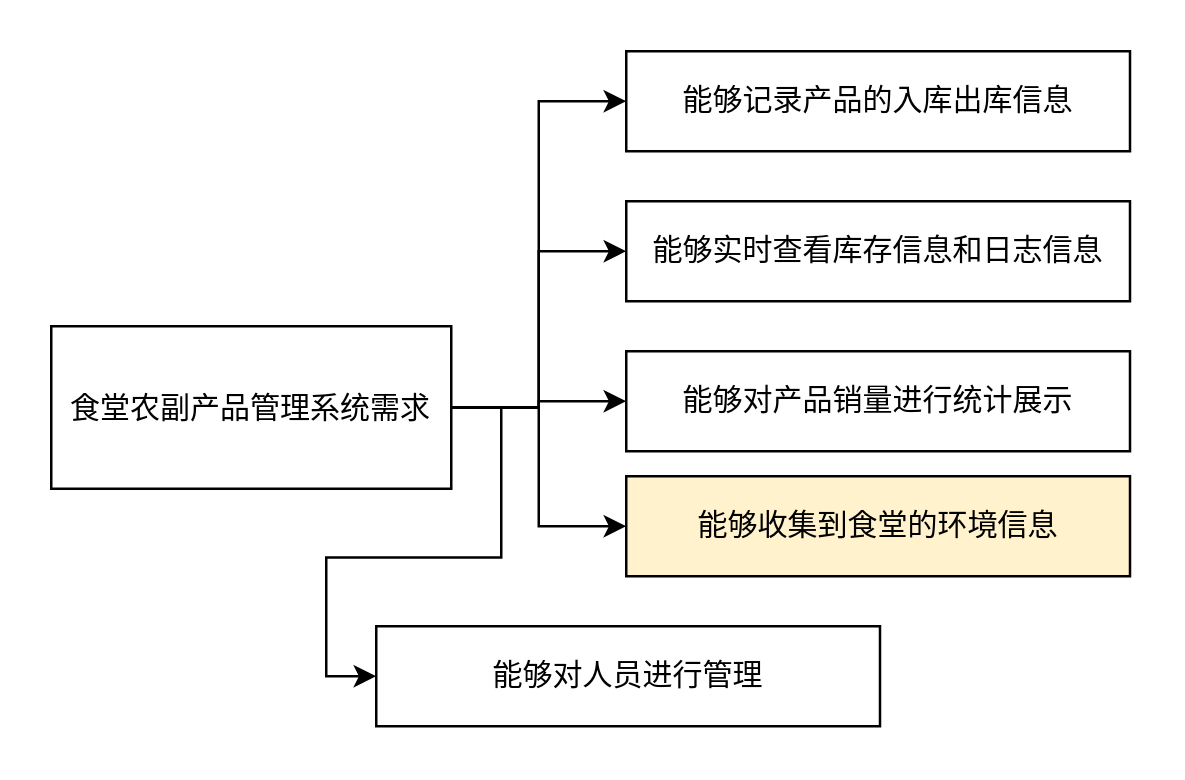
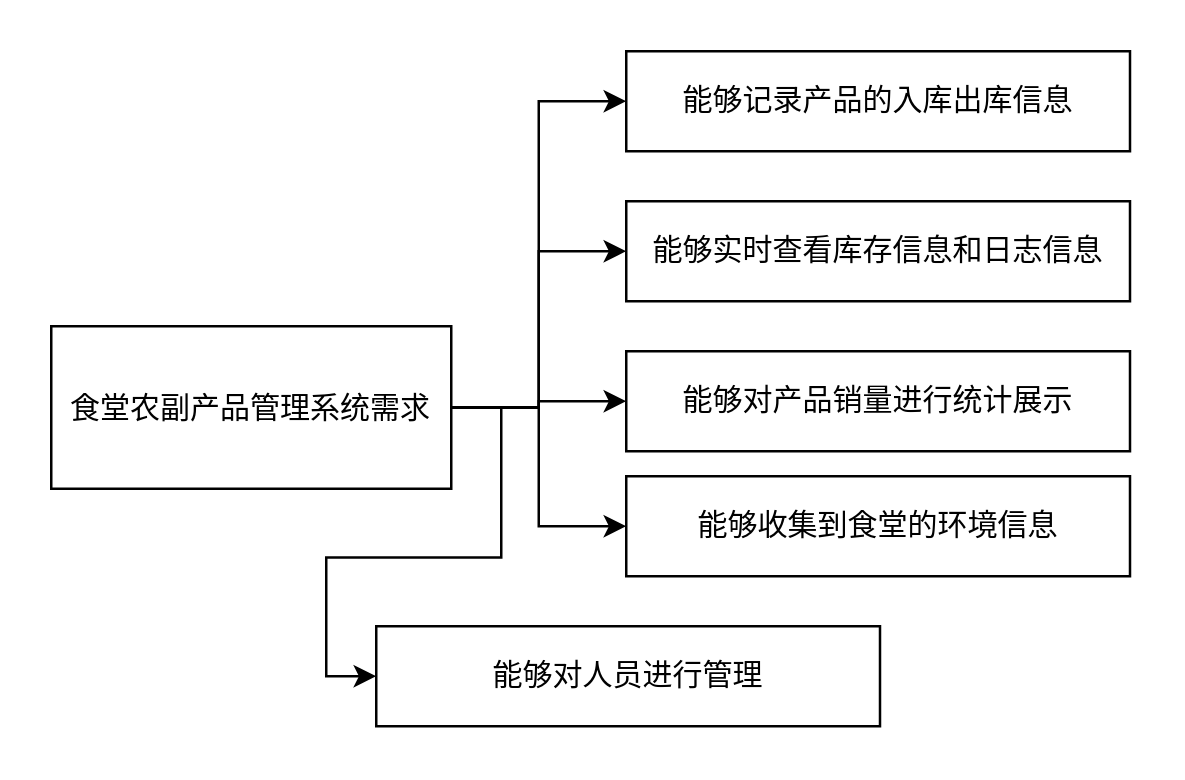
  <mxCell id="0" />
  <mxCell id="1" parent="0" />
  <mxCell id="2" style="edgeStyle=orthogonalEdgeStyle;rounded=0;orthogonalLoop=1;jettySize=auto;html=1;exitX=1;exitY=0.5;exitDx=0;exitDy=0;entryX=0;entryY=0.5;entryDx=0;entryDy=0;" edge="1" parent="1" source="7" target="8"><mxGeometry relative="1" as="geometry" /></mxCell>
  <mxCell id="3" style="edgeStyle=orthogonalEdgeStyle;rounded=0;orthogonalLoop=1;jettySize=auto;html=1;exitX=1;exitY=0.5;exitDx=0;exitDy=0;entryX=0;entryY=0.5;entryDx=0;entryDy=0;" edge="1" parent="1" source="7" target="9"><mxGeometry relative="1" as="geometry" /></mxCell>
  <mxCell id="4" style="edgeStyle=orthogonalEdgeStyle;rounded=0;orthogonalLoop=1;jettySize=auto;html=1;exitX=1;exitY=0.5;exitDx=0;exitDy=0;entryX=0;entryY=0.5;entryDx=0;entryDy=0;" edge="1" parent="1" source="7" target="10"><mxGeometry relative="1" as="geometry" /></mxCell>
  <mxCell id="5" style="edgeStyle=orthogonalEdgeStyle;rounded=0;orthogonalLoop=1;jettySize=auto;html=1;exitX=1;exitY=0.5;exitDx=0;exitDy=0;entryX=0;entryY=0.5;entryDx=0;entryDy=0;" edge="1" parent="1" source="7" target="11"><mxGeometry relative="1" as="geometry" /></mxCell>
  <mxCell id="6" style="edgeStyle=orthogonalEdgeStyle;rounded=0;orthogonalLoop=1;jettySize=auto;html=1;exitX=1;exitY=0.5;exitDx=0;exitDy=0;entryX=0;entryY=0.5;entryDx=0;entryDy=0;" edge="1" parent="1" source="7" target="12"><mxGeometry relative="1" as="geometry" /></mxCell>
  <mxCell id="7" value="食堂农副产品管理系统需求" style="rounded=0;whiteSpace=wrap;html=1;" vertex="1" parent="1"><mxGeometry x="20" y="130" width="160" height="65" as="geometry" /></mxCell>
  <mxCell id="8" value="能够记录产品的入库出库信息" style="rounded=0;whiteSpace=wrap;html=1;" vertex="1" parent="1"><mxGeometry x="250" y="20" width="201.5" height="40" as="geometry" /></mxCell>
  <mxCell id="9" value="能够实时查看库存信息和日志信息" style="rounded=0;whiteSpace=wrap;html=1;" vertex="1" parent="1"><mxGeometry x="250" y="80" width="201.5" height="40" as="geometry" /></mxCell>
  <mxCell id="10" value="能够对产品销量进行统计展示" style="rounded=0;whiteSpace=wrap;html=1;" vertex="1" parent="1"><mxGeometry x="250" y="140" width="201.5" height="40" as="geometry" /></mxCell>
- <mxCell id="11" value="能够收集到食堂的环境信息" style="rounded=0;whiteSpace=wrap;html=1;fillColor=#fff2cc;" vertex="1" parent="1"><mxGeometry x="250" y="190" width="201.5" height="40" as="geometry" /></mxCell>
+ <mxCell id="11" value="能够收集到食堂的环境信息" style="rounded=0;whiteSpace=wrap;html=1;" vertex="1" parent="1"><mxGeometry x="250" y="190" width="201.5" height="40" as="geometry" /></mxCell>
  <mxCell id="12" value="能够对人员进行管理" style="rounded=0;whiteSpace=wrap;html=1;" vertex="1" parent="1"><mxGeometry x="150" y="250" width="201.5" height="40" as="geometry" /></mxCell>
